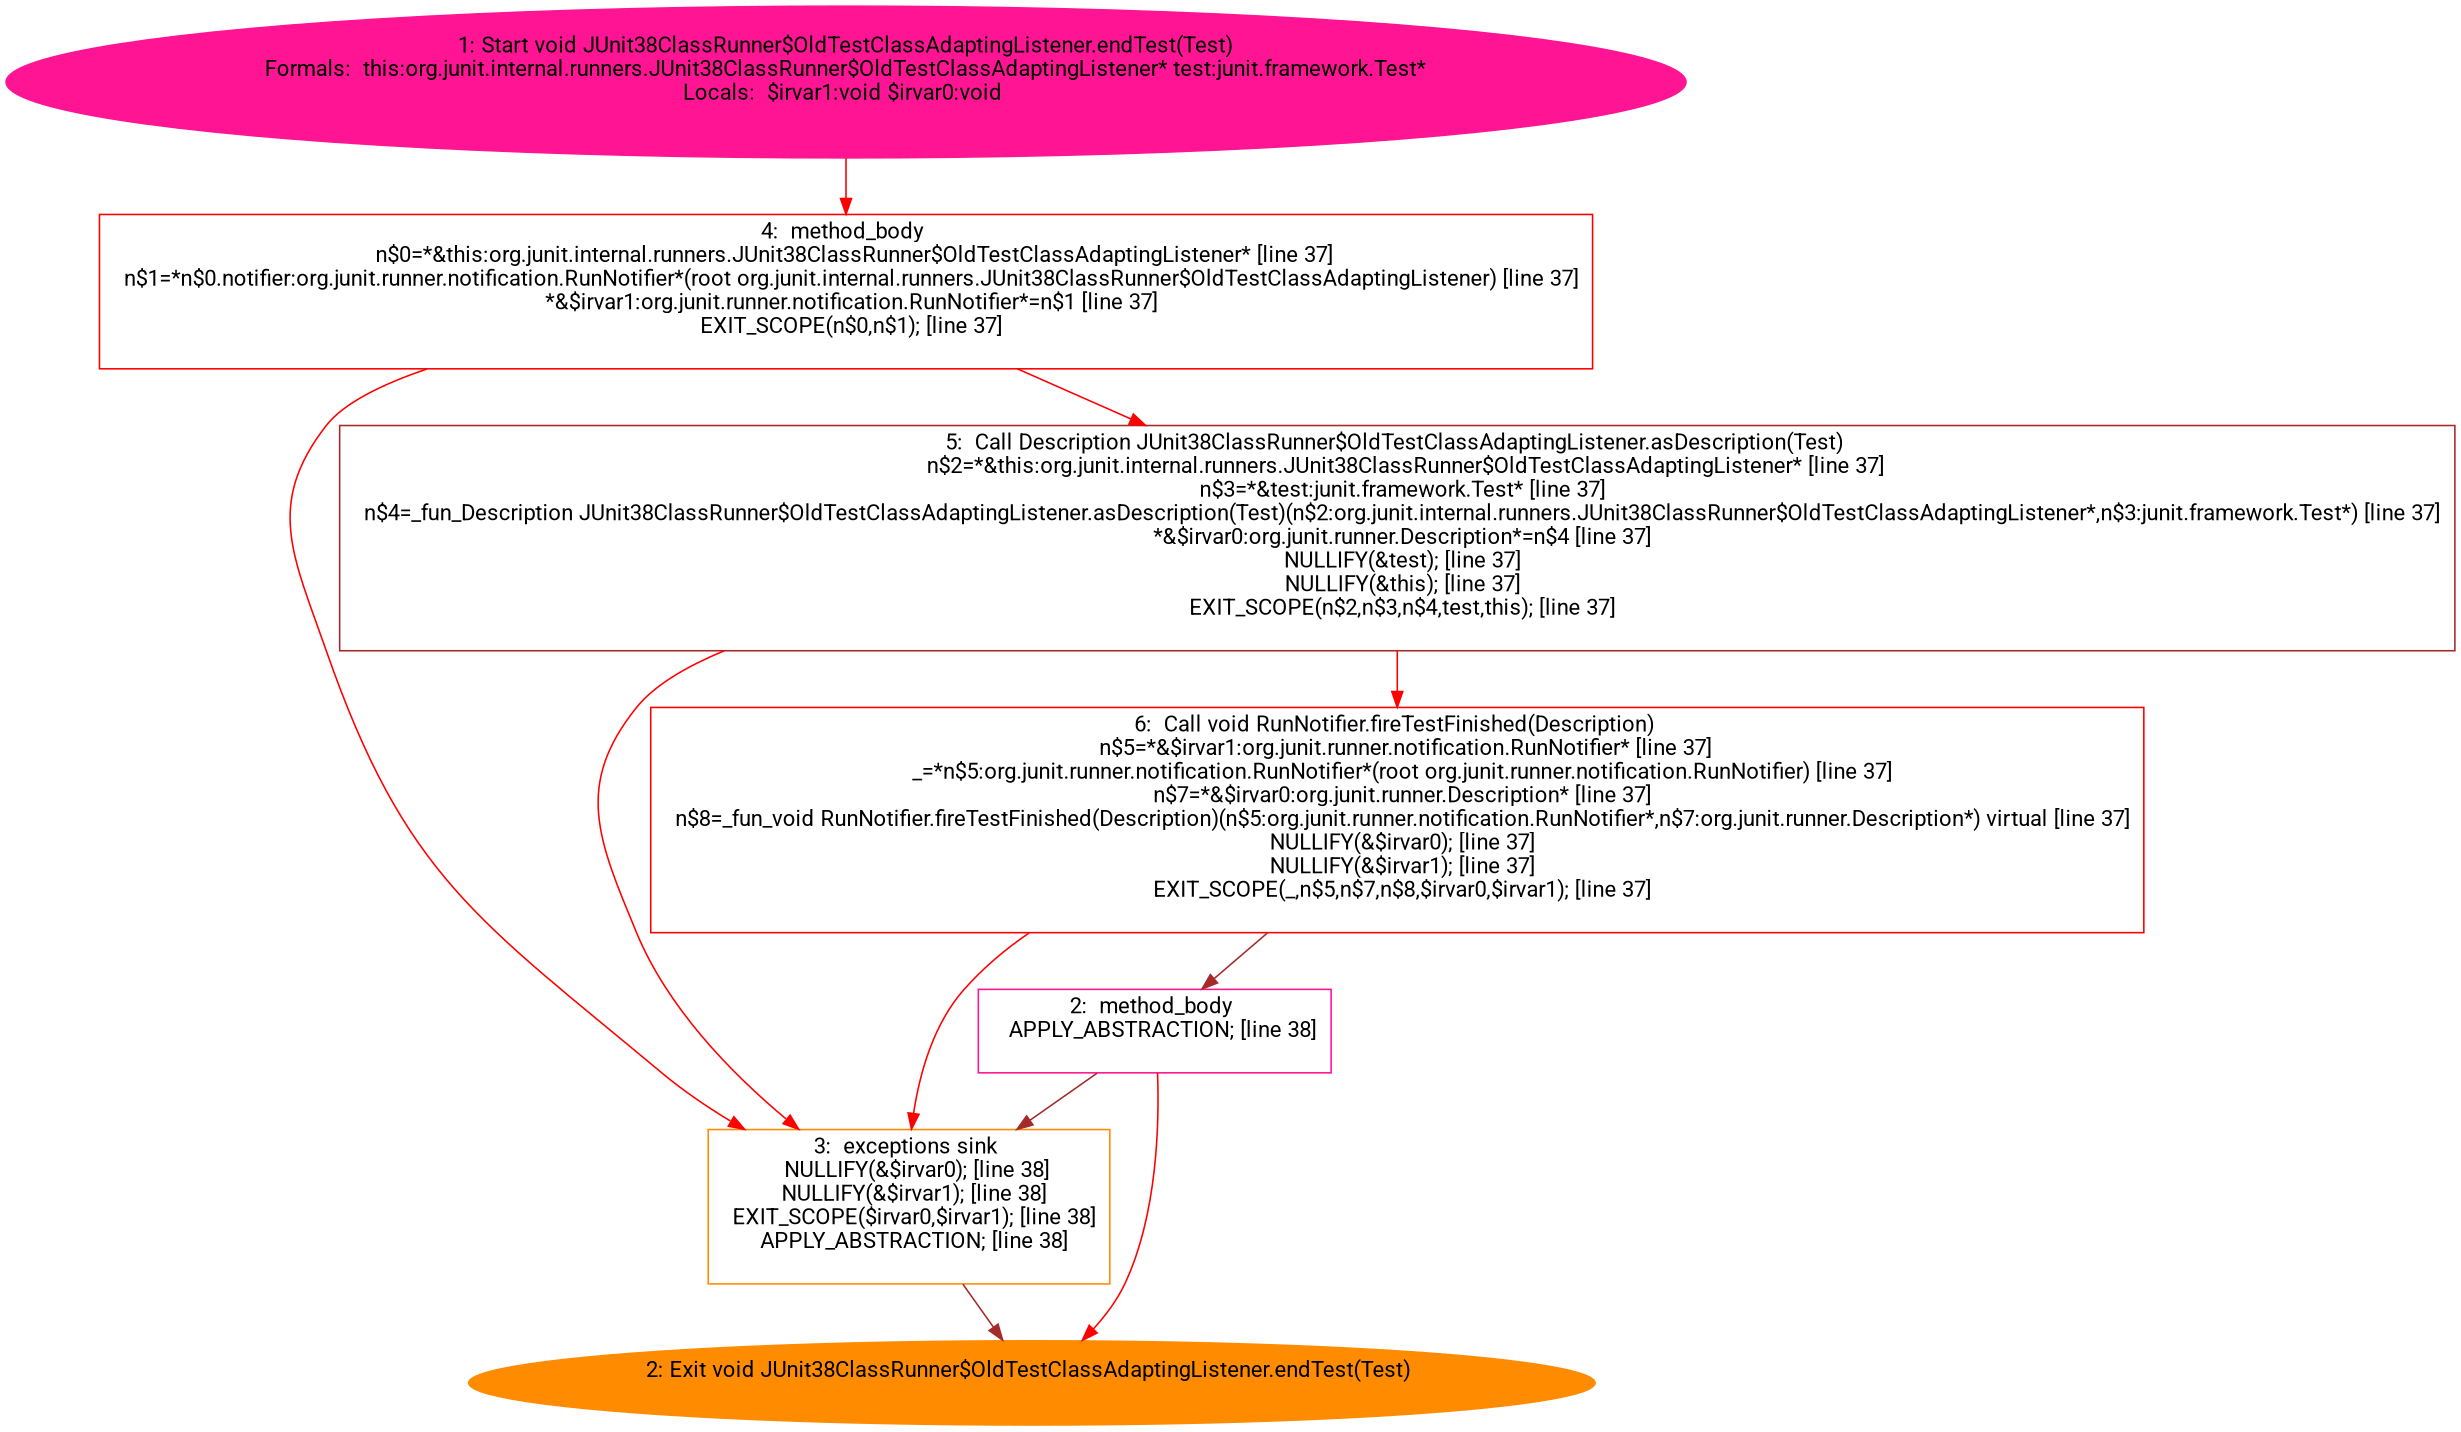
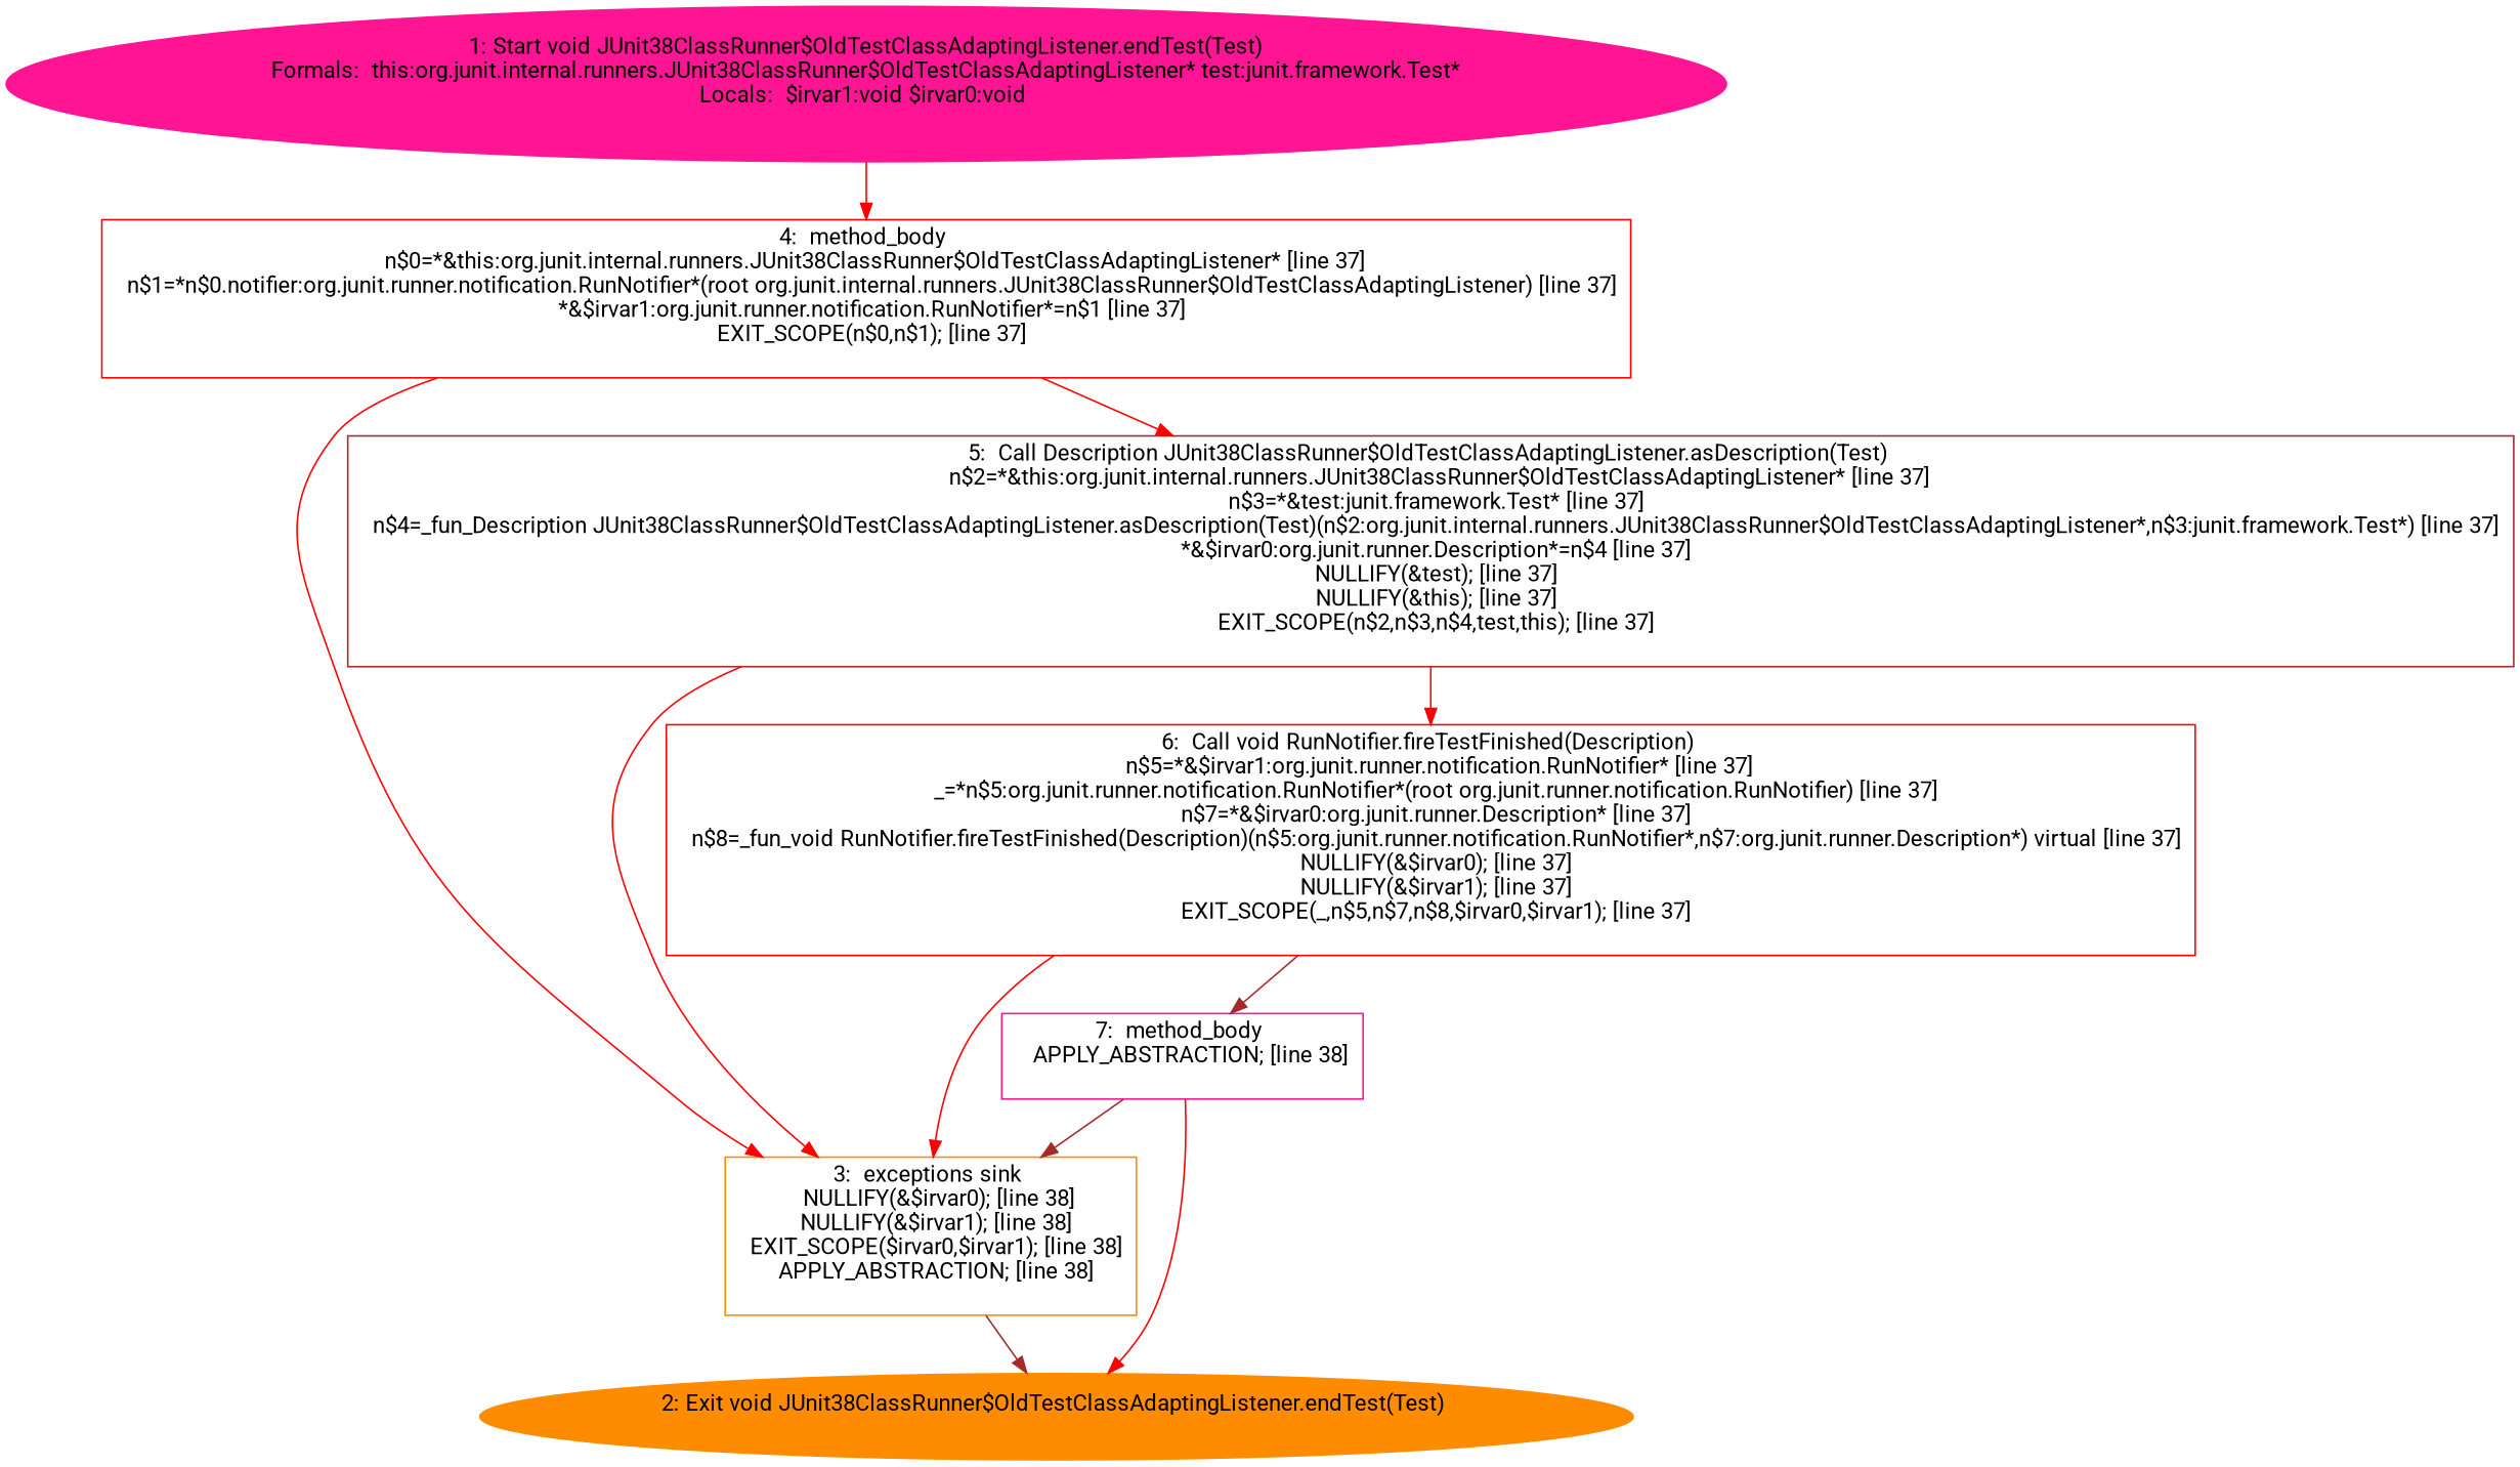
  digraph {
    fontname=Roboto
    node [color=deeppink fontname=Roboto shape=box]
    edge [color=red fontname=Roboto]
    n1 [label="1: Start void JUnit38ClassRunner$OldTestClassAdaptingListener.endTest(Test)\nFormals:  this:org.junit.internal.runners.JUnit38ClassRunner$OldTestClassAdaptingListener* test:junit.framework.Test*\nLocals:  $irvar1:void $irvar0:void \n  " style=filled shape=""]
    n2 [label="4:  method_body \n   n$0=*&this:org.junit.internal.runners.JUnit38ClassRunner$OldTestClassAdaptingListener* [line 37]\n  n$1=*n$0.notifier:org.junit.runner.notification.RunNotifier*(root org.junit.internal.runners.JUnit38ClassRunner$OldTestClassAdaptingListener) [line 37]\n  *&$irvar1:org.junit.runner.notification.RunNotifier*=n$1 [line 37]\n  EXIT_SCOPE(n$0,n$1); [line 37]\n " color=red]
    n3 [label="3:  exceptions sink \n   NULLIFY(&$irvar0); [line 38]\n  NULLIFY(&$irvar1); [line 38]\n  EXIT_SCOPE($irvar0,$irvar1); [line 38]\n  APPLY_ABSTRACTION; [line 38]\n " color=darkorange]
    n4 [label="5:  Call Description JUnit38ClassRunner$OldTestClassAdaptingListener.asDescription(Test) \n   n$2=*&this:org.junit.internal.runners.JUnit38ClassRunner$OldTestClassAdaptingListener* [line 37]\n  n$3=*&test:junit.framework.Test* [line 37]\n  n$4=_fun_Description JUnit38ClassRunner$OldTestClassAdaptingListener.asDescription(Test)(n$2:org.junit.internal.runners.JUnit38ClassRunner$OldTestClassAdaptingListener*,n$3:junit.framework.Test*) [line 37]\n  *&$irvar0:org.junit.runner.Description*=n$4 [line 37]\n  NULLIFY(&test); [line 37]\n  NULLIFY(&this); [line 37]\n  EXIT_SCOPE(n$2,n$3,n$4,test,this); [line 37]\n " color=brown]
    n5 [color=darkorange label="2: Exit void JUnit38ClassRunner$OldTestClassAdaptingListener.endTest(Test) \n  " style=filled shape=""]
    n6 [label="6:  Call void RunNotifier.fireTestFinished(Description) \n   n$5=*&$irvar1:org.junit.runner.notification.RunNotifier* [line 37]\n  _=*n$5:org.junit.runner.notification.RunNotifier*(root org.junit.runner.notification.RunNotifier) [line 37]\n  n$7=*&$irvar0:org.junit.runner.Description* [line 37]\n  n$8=_fun_void RunNotifier.fireTestFinished(Description)(n$5:org.junit.runner.notification.RunNotifier*,n$7:org.junit.runner.Description*) virtual [line 37]\n  NULLIFY(&$irvar0); [line 37]\n  NULLIFY(&$irvar1); [line 37]\n  EXIT_SCOPE(_,n$5,n$7,n$8,$irvar0,$irvar1); [line 37]\n " color=red]
-   n7 [label="2:  method_body \n   APPLY_ABSTRACTION; [line 38]\n "]
+   n7 [label="7:  method_body \n   APPLY_ABSTRACTION; [line 38]\n "]
    n1 -> n2
    n2 -> n3
    n2 -> n4
    n3 -> n5 [color=brown]
    n4 -> n3
    n4 -> n6
    n6 -> n3
    n6 -> n7 [color=brown]
    n7 -> n3 [color=brown]
    n7 -> n5
  }
